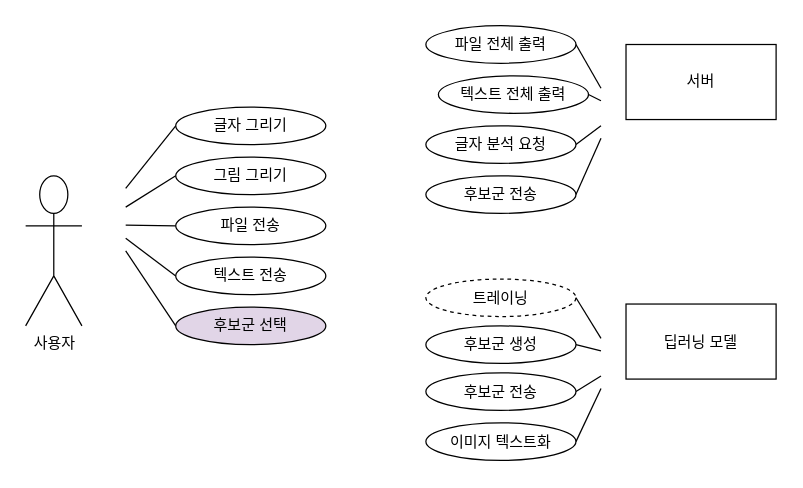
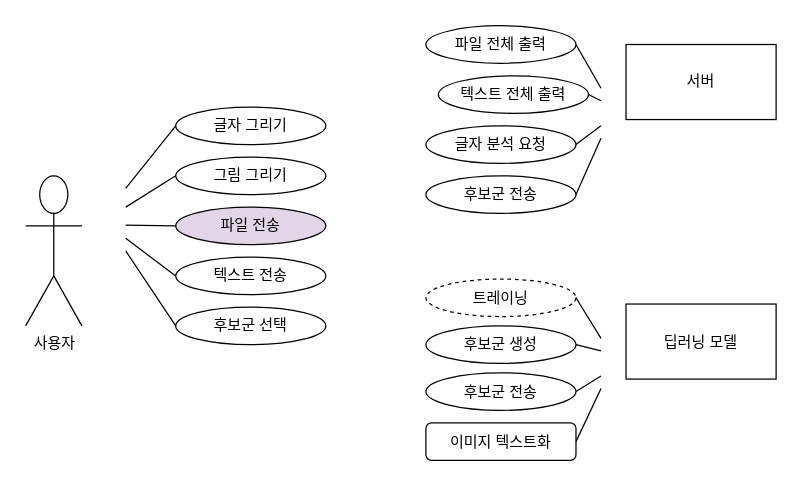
  <mxCell id="0" />
  <mxCell id="1" parent="0" />
  <mxCell id="2" value="사용자&lt;br&gt;&lt;br&gt;" style="shape=umlActor;verticalLabelPosition=bottom;labelBackgroundColor=#ffffff;verticalAlign=top;html=1;outlineConnect=0;" vertex="1" parent="1"><mxGeometry x="20" y="140" width="45" height="120" as="geometry" /></mxCell>
  <mxCell id="3" value="서버" style="rounded=0;whiteSpace=wrap;html=1;" vertex="1" parent="1"><mxGeometry x="500" y="35" width="120" height="60" as="geometry" /></mxCell>
  <mxCell id="4" value="딥러닝 모델" style="rounded=0;whiteSpace=wrap;html=1;" vertex="1" parent="1"><mxGeometry x="500" y="242.5" width="120" height="60" as="geometry" /></mxCell>
  <mxCell id="5" value="" style="endArrow=none;html=1;" edge="1" parent="1"><mxGeometry width="50" height="50" relative="1" as="geometry"><mxPoint x="100" y="165" as="sourcePoint" /><mxPoint x="140" y="140" as="targetPoint" /></mxGeometry></mxCell>
  <mxCell id="6" value="" style="endArrow=none;html=1;" edge="1" parent="1"><mxGeometry width="50" height="50" relative="1" as="geometry"><mxPoint x="100" y="179.5" as="sourcePoint" /><mxPoint x="140" y="180" as="targetPoint" /></mxGeometry></mxCell>
  <mxCell id="7" value="" style="endArrow=none;html=1;" edge="1" parent="1"><mxGeometry width="50" height="50" relative="1" as="geometry"><mxPoint x="100" y="190" as="sourcePoint" /><mxPoint x="140" y="220" as="targetPoint" /></mxGeometry></mxCell>
  <mxCell id="8" value="" style="endArrow=none;html=1;" edge="1" parent="1"><mxGeometry width="50" height="50" relative="1" as="geometry"><mxPoint x="100" y="200" as="sourcePoint" /><mxPoint x="140" y="260" as="targetPoint" /></mxGeometry></mxCell>
  <mxCell id="9" value="" style="endArrow=none;html=1;" edge="1" parent="1"><mxGeometry width="50" height="50" relative="1" as="geometry"><mxPoint x="100" y="150" as="sourcePoint" /><mxPoint x="140" y="100" as="targetPoint" /></mxGeometry></mxCell>
  <mxCell id="10" value="글자 그리기" style="ellipse;whiteSpace=wrap;html=1;" vertex="1" parent="1"><mxGeometry x="140" y="85" width="120" height="30" as="geometry" /></mxCell>
  <mxCell id="11" value="그림 그리기" style="ellipse;whiteSpace=wrap;html=1;" vertex="1" parent="1"><mxGeometry x="140" y="125" width="120" height="30" as="geometry" /></mxCell>
- <mxCell id="12" value="파일 전송" style="ellipse;whiteSpace=wrap;html=1;" vertex="1" parent="1"><mxGeometry x="140" y="165" width="120" height="30" as="geometry" /></mxCell>
+ <mxCell id="12" value="파일 전송" style="ellipse;whiteSpace=wrap;html=1;fillColor=#e1d5e7;" vertex="1" parent="1"><mxGeometry x="140" y="165" width="120" height="30" as="geometry" /></mxCell>
  <mxCell id="13" value="텍스트 전송" style="ellipse;whiteSpace=wrap;html=1;" vertex="1" parent="1"><mxGeometry x="140" y="205" width="120" height="30" as="geometry" /></mxCell>
- <mxCell id="14" value="후보군 선택" style="ellipse;whiteSpace=wrap;html=1;fillColor=#e1d5e7;" vertex="1" parent="1"><mxGeometry x="140" y="245" width="120" height="30" as="geometry" /></mxCell>
+ <mxCell id="14" value="후보군 선택" style="ellipse;whiteSpace=wrap;html=1;" vertex="1" parent="1"><mxGeometry x="140" y="245" width="120" height="30" as="geometry" /></mxCell>
  <mxCell id="15" value="파일 전체 출력" style="ellipse;whiteSpace=wrap;html=1;" vertex="1" parent="1"><mxGeometry x="340" y="20" width="120" height="30" as="geometry" /></mxCell>
  <mxCell id="16" value="텍스트 전체 출력" style="ellipse;whiteSpace=wrap;html=1;" vertex="1" parent="1"><mxGeometry x="350" y="60" width="120" height="30" as="geometry" /></mxCell>
  <mxCell id="17" value="글자 분석 요청" style="ellipse;whiteSpace=wrap;html=1;" vertex="1" parent="1"><mxGeometry x="340" y="100" width="120" height="30" as="geometry" /></mxCell>
  <mxCell id="18" value="후보군 전송" style="ellipse;whiteSpace=wrap;html=1;" vertex="1" parent="1"><mxGeometry x="340" y="140" width="120" height="30" as="geometry" /></mxCell>
  <mxCell id="19" value="트레이닝" style="ellipse;whiteSpace=wrap;html=1;dashed=1;" vertex="1" parent="1"><mxGeometry x="340" y="222.5" width="120" height="30" as="geometry" /></mxCell>
  <mxCell id="20" value="후보군 생성" style="ellipse;whiteSpace=wrap;html=1;" vertex="1" parent="1"><mxGeometry x="340" y="260" width="120" height="30" as="geometry" /></mxCell>
  <mxCell id="21" value="후보군 전송" style="ellipse;whiteSpace=wrap;html=1;" vertex="1" parent="1"><mxGeometry x="340" y="297.5" width="120" height="30" as="geometry" /></mxCell>
- <mxCell id="22" value="이미지 텍스트화" style="ellipse;whiteSpace=wrap;html=1;" vertex="1" parent="1"><mxGeometry x="340" y="337.5" width="120" height="30" as="geometry" /></mxCell>
+ <mxCell id="22" value="이미지 텍스트화" style="whiteSpace=wrap;html=1;rounded=1;" vertex="1" parent="1"><mxGeometry x="340" y="337.5" width="120" height="30" as="geometry" /></mxCell>
  <mxCell id="23" value="" style="endArrow=none;html=1;" edge="1" parent="1"><mxGeometry width="50" height="50" relative="1" as="geometry"><mxPoint x="460" y="35" as="sourcePoint" /><mxPoint x="480" y="70" as="targetPoint" /></mxGeometry></mxCell>
  <mxCell id="24" value="" style="endArrow=none;html=1;exitX=1;exitY=0.5;exitDx=0;exitDy=0;" edge="1" parent="1" source="16"><mxGeometry width="50" height="50" relative="1" as="geometry"><mxPoint x="460" y="70" as="sourcePoint" /><mxPoint x="480" y="80" as="targetPoint" /></mxGeometry></mxCell>
  <mxCell id="25" value="" style="endArrow=none;html=1;exitX=1;exitY=0.5;exitDx=0;exitDy=0;" edge="1" parent="1" source="18"><mxGeometry width="50" height="50" relative="1" as="geometry"><mxPoint x="490" y="65" as="sourcePoint" /><mxPoint x="480" y="110" as="targetPoint" /></mxGeometry></mxCell>
  <mxCell id="26" value="" style="endArrow=none;html=1;exitX=1;exitY=0.5;exitDx=0;exitDy=0;" edge="1" parent="1" source="17"><mxGeometry width="50" height="50" relative="1" as="geometry"><mxPoint x="470" y="85" as="sourcePoint" /><mxPoint x="480" y="100" as="targetPoint" /></mxGeometry></mxCell>
  <mxCell id="27" value="" style="endArrow=none;html=1;exitX=1;exitY=0.5;exitDx=0;exitDy=0;" edge="1" parent="1" source="19"><mxGeometry width="50" height="50" relative="1" as="geometry"><mxPoint x="510" y="192.5" as="sourcePoint" /><mxPoint x="480" y="270" as="targetPoint" /></mxGeometry></mxCell>
  <mxCell id="28" value="" style="endArrow=none;html=1;entryX=1;entryY=0.5;entryDx=0;entryDy=0;" edge="1" parent="1" target="21"><mxGeometry width="50" height="50" relative="1" as="geometry"><mxPoint x="480" y="300" as="sourcePoint" /><mxPoint x="530" y="177.5" as="targetPoint" /></mxGeometry></mxCell>
  <mxCell id="29" value="" style="endArrow=none;html=1;exitX=1;exitY=0.5;exitDx=0;exitDy=0;" edge="1" parent="1" source="20"><mxGeometry width="50" height="50" relative="1" as="geometry"><mxPoint x="530" y="167.5" as="sourcePoint" /><mxPoint x="480" y="280" as="targetPoint" /></mxGeometry></mxCell>
  <mxCell id="30" value="" style="endArrow=none;html=1;exitX=1;exitY=0.5;exitDx=0;exitDy=0;" edge="1" parent="1" source="22"><mxGeometry width="50" height="50" relative="1" as="geometry"><mxPoint x="460" y="360" as="sourcePoint" /><mxPoint x="480" y="310" as="targetPoint" /></mxGeometry></mxCell>
